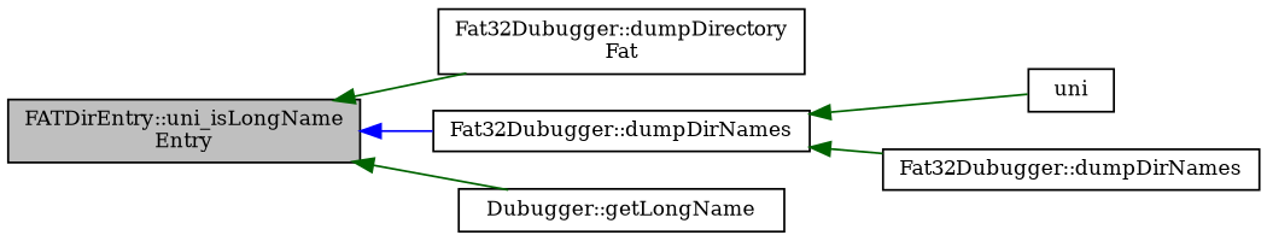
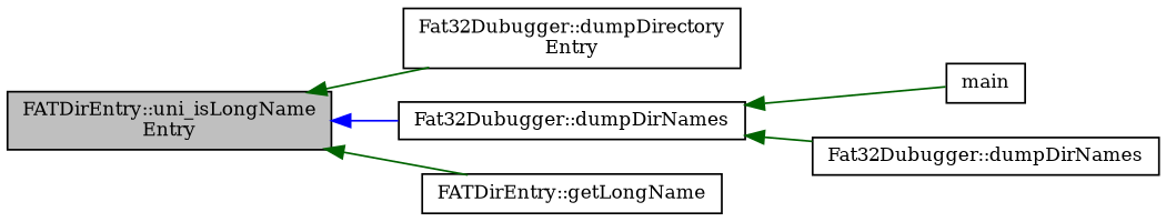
  digraph {
    fontname="DejaVu Serif"
    rankdir=LR
    node [color=black fillcolor=white fontname="DejaVu Serif" fontsize=10 shape=record style=filled]
    edge [color=darkgreen dir=back fontname="DejaVu Serif" fontsize=10 labelfontname=Helvetica labelfontsize=10 style=solid]
    n1 [fillcolor=grey75 fontcolor=black height=0.2 label="FATDirEntry::uni_isLongName\lEntry" width=0.4]
-   n2 [height=0.2 label="Fat32Dubugger::dumpDirectory\lFat" width=0.4]
+   n2 [height=0.2 label="Fat32Dubugger::dumpDirectory\lEntry" width=0.4]
    n3 [height=0.2 label="Fat32Dubugger::dumpDirNames" width=0.4]
-   n4 [height=0.2 label="Dubugger::getLongName" width=0.4]
-   n5 [height=0.2 label=uni width=0.4]
+   n4 [height=0.2 label="FATDirEntry::getLongName" width=0.4]
+   n5 [height=0.2 label=main width=0.4]
    n6 [height=0.2 label="Fat32Dubugger::dumpDirNames" width=0.4]
    n1 -> n2
    n1 -> n3 [color=blue]
    n1 -> n4
    n3 -> n5
    n3 -> n6
  }
